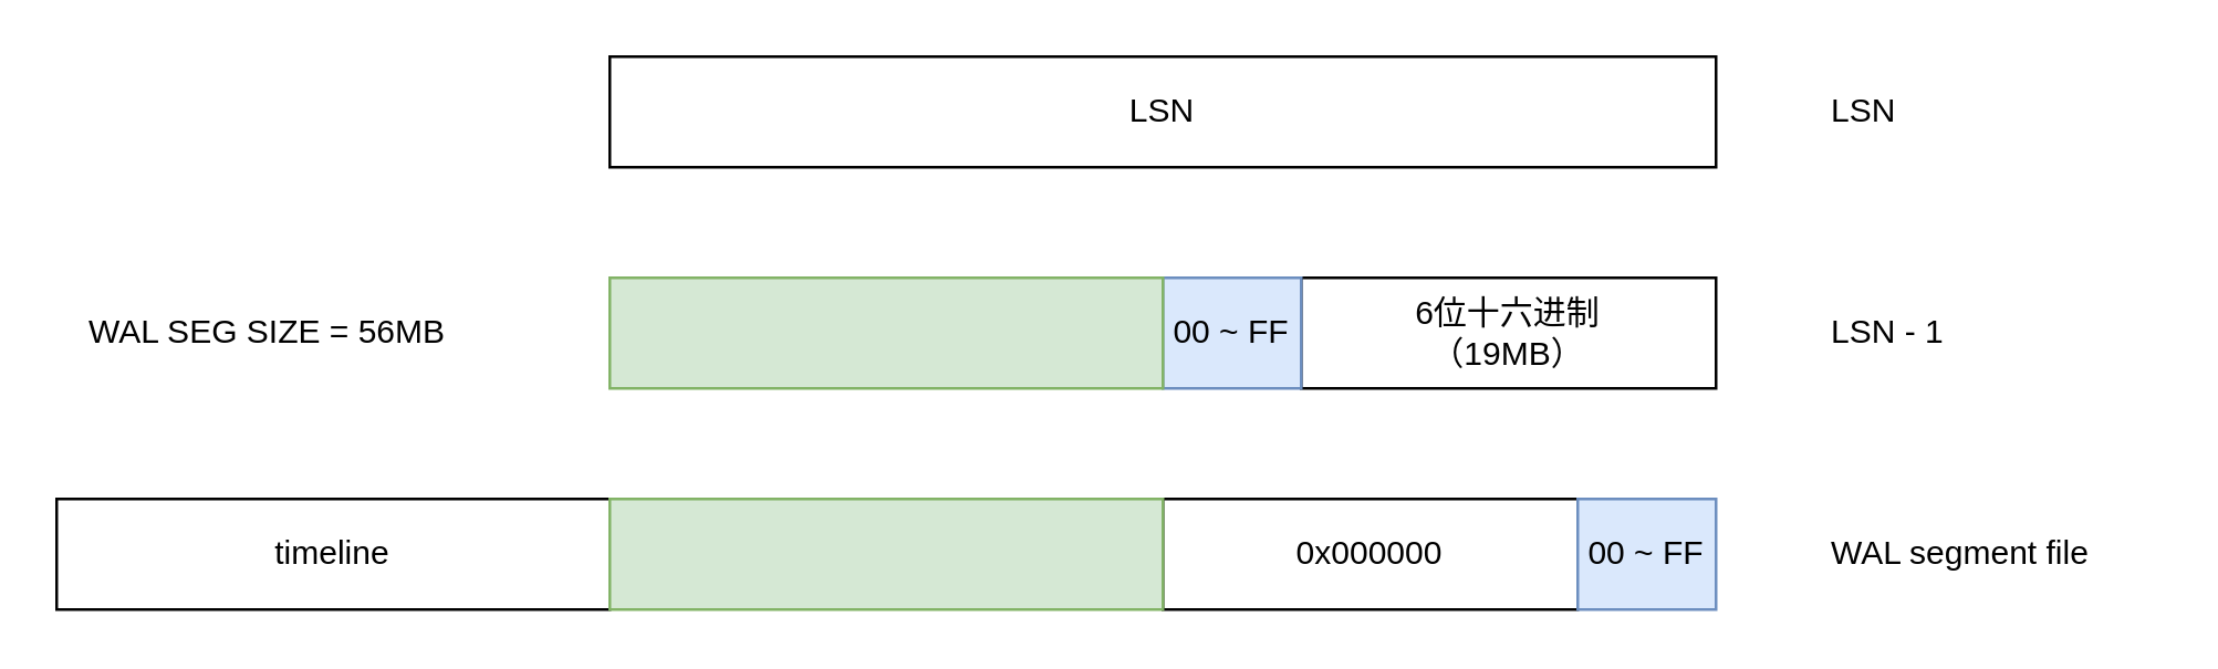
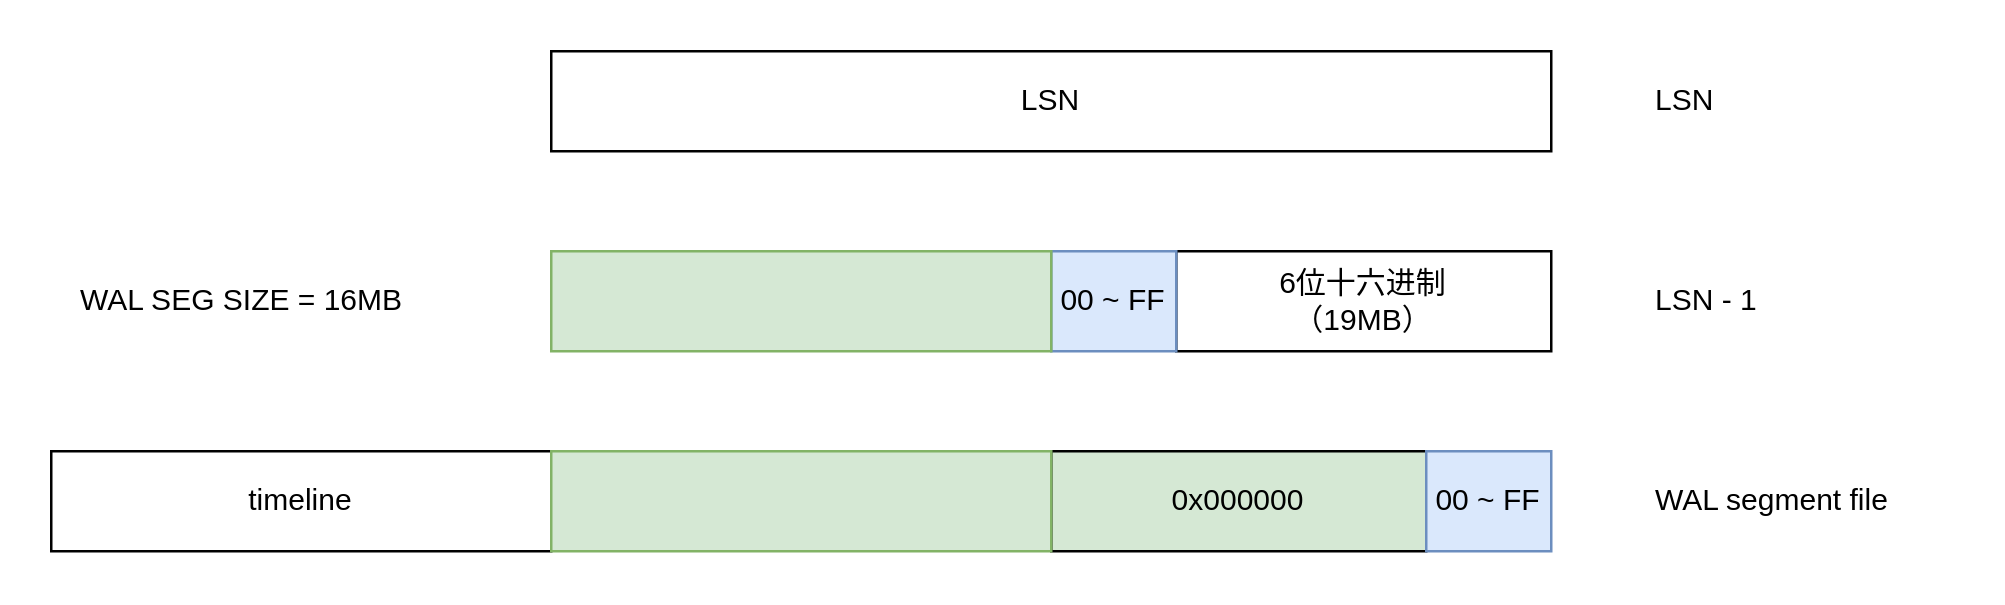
  <mxCell id="0" />
  <mxCell id="1" parent="0" />
  <mxCell id="2" value="timeline" style="rounded=0;whiteSpace=wrap;html=1;" vertex="1" parent="1"><mxGeometry x="20" y="180" width="200" height="40" as="geometry" /></mxCell>
- <mxCell id="3" value="0x000000" style="rounded=0;whiteSpace=wrap;html=1;" vertex="1" parent="1"><mxGeometry x="420" y="180" width="150" height="40" as="geometry" /></mxCell>
+ <mxCell id="3" value="0x000000" style="rounded=0;whiteSpace=wrap;html=1;fillColor=#d5e8d4;" vertex="1" parent="1"><mxGeometry x="420" y="180" width="150" height="40" as="geometry" /></mxCell>
  <mxCell id="4" value="6位十六进制&lt;br&gt;（19MB）" style="rounded=0;whiteSpace=wrap;html=1;" vertex="1" parent="1"><mxGeometry x="470" y="100" width="150" height="40" as="geometry" /></mxCell>
  <mxCell id="5" value="00 ~ FF" style="rounded=0;whiteSpace=wrap;html=1;fillColor=#dae8fc;strokeColor=#6c8ebf;" vertex="1" parent="1"><mxGeometry x="420" y="100" width="50" height="40" as="geometry" /></mxCell>
  <mxCell id="6" value="" style="rounded=0;whiteSpace=wrap;html=1;fillColor=#d5e8d4;strokeColor=#82b366;" vertex="1" parent="1"><mxGeometry x="220" y="180" width="200" height="40" as="geometry" /></mxCell>
  <mxCell id="7" value="00 ~ FF" style="rounded=0;whiteSpace=wrap;html=1;fillColor=#dae8fc;strokeColor=#6c8ebf;" vertex="1" parent="1"><mxGeometry x="570" y="180" width="50" height="40" as="geometry" /></mxCell>
  <mxCell id="8" value="LSN" style="rounded=0;whiteSpace=wrap;html=1;" vertex="1" parent="1"><mxGeometry x="220" y="20" width="400" height="40" as="geometry" /></mxCell>
  <mxCell id="9" value="LSN" style="text;html=1;strokeColor=none;fillColor=none;align=left;verticalAlign=middle;whiteSpace=wrap;rounded=0;" vertex="1" parent="1"><mxGeometry x="660" y="30" width="40" height="20" as="geometry" /></mxCell>
  <mxCell id="10" value="LSN - 1" style="text;html=1;strokeColor=none;fillColor=none;align=left;verticalAlign=middle;whiteSpace=wrap;rounded=0;" vertex="1" parent="1"><mxGeometry x="660" y="110" width="60" height="20" as="geometry" /></mxCell>
  <mxCell id="11" value="WAL segment file" style="text;html=1;strokeColor=none;fillColor=none;align=left;verticalAlign=middle;whiteSpace=wrap;rounded=0;" vertex="1" parent="1"><mxGeometry x="660" y="190" width="120" height="20" as="geometry" /></mxCell>
- <mxCell id="12" value="WAL SEG SIZE = 56MB" style="text;html=1;strokeColor=none;fillColor=none;align=left;verticalAlign=middle;whiteSpace=wrap;rounded=0;" vertex="1" parent="1"><mxGeometry x="30" y="110" width="140" height="20" as="geometry" /></mxCell>
+ <mxCell id="12" value="WAL SEG SIZE = 16MB" style="text;html=1;strokeColor=none;fillColor=none;align=left;verticalAlign=middle;whiteSpace=wrap;rounded=0;" vertex="1" parent="1"><mxGeometry x="30" y="110" width="140" height="20" as="geometry" /></mxCell>
  <mxCell id="13" value="" style="rounded=0;whiteSpace=wrap;html=1;fillColor=#d5e8d4;strokeColor=#82b366;" vertex="1" parent="1"><mxGeometry x="220" y="100" width="200" height="40" as="geometry" /></mxCell>
